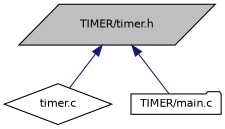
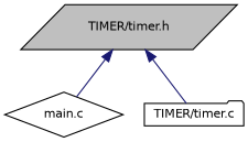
  digraph {
    node [color=black fillcolor=white fontname=Helvetica fontsize=10 style=filled]
    edge [color=midnightblue dir=back fontname=Helvetica fontsize=10 labelfontname=Helvetica labelfontsize=10 style=solid]
    n1 [fillcolor=grey75 fontcolor=black height=0.2 label="TIMER/timer.h" shape=parallelogram width=0.4]
-   n2 [height=0.2 label="timer.c" shape=diamond width=0.4]
-   n3 [height=0.2 label="TIMER/main.c" shape=folder width=0.4]
+   n2 [height=0.2 label="main.c" shape=diamond width=0.4]
+   n3 [height=0.2 label="TIMER/timer.c" shape=folder width=0.4]
    n1 -> n2
    n1 -> n3
  }
